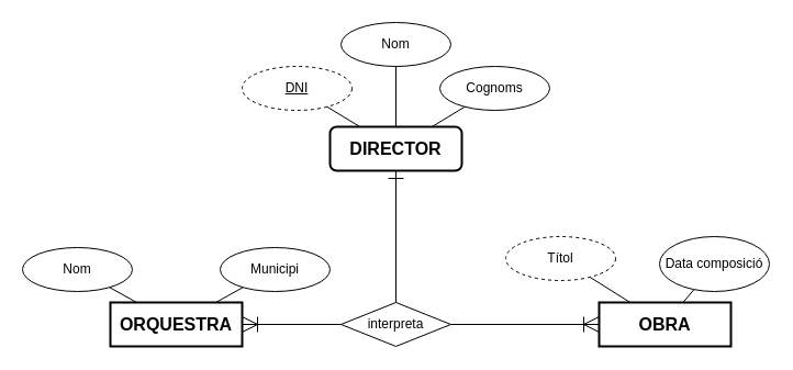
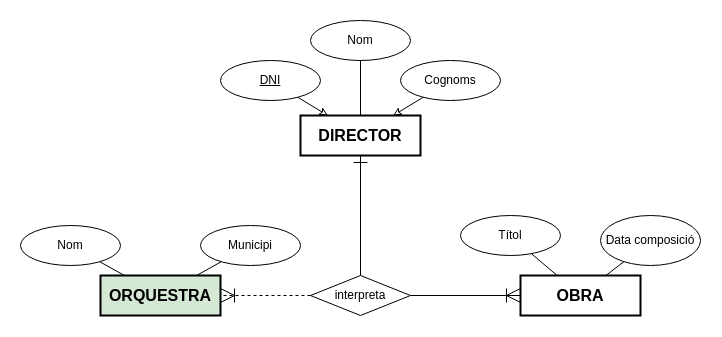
  <mxCell id="0" />
  <mxCell id="1" parent="0" />
- <mxCell id="2" value="ORQUESTRA" style="whiteSpace=wrap;html=1;align=center;strokeWidth=2;fontSize=16;fontStyle=1" parent="1" vertex="1"><mxGeometry x="100" y="275" width="120" height="40" as="geometry" /></mxCell>
+ <mxCell id="2" value="ORQUESTRA" style="whiteSpace=wrap;html=1;align=center;strokeWidth=2;fontSize=16;fontStyle=1;fillColor=#d5e8d4;" parent="1" vertex="1"><mxGeometry x="100" y="275" width="120" height="40" as="geometry" /></mxCell>
  <mxCell id="3" value="Nom" style="ellipse;whiteSpace=wrap;html=1;align=center;" parent="1" vertex="1"><mxGeometry x="20" y="225" width="100" height="40" as="geometry" /></mxCell>
  <mxCell id="4" value="Municipi" style="ellipse;whiteSpace=wrap;html=1;align=center;" parent="1" vertex="1"><mxGeometry x="200" y="225" width="100" height="40" as="geometry" /></mxCell>
  <mxCell id="5" style="rounded=0;orthogonalLoop=1;jettySize=auto;html=1;endArrow=none;endFill=0;" parent="1" source="3" target="2" edge="1"><mxGeometry relative="1" as="geometry"><mxPoint x="86" y="388" as="sourcePoint" /><mxPoint x="150" y="345" as="targetPoint" /></mxGeometry></mxCell>
  <mxCell id="6" style="rounded=0;orthogonalLoop=1;jettySize=auto;html=1;endArrow=none;endFill=0;" parent="1" source="4" target="2" edge="1"><mxGeometry relative="1" as="geometry"><mxPoint x="116" y="418" as="sourcePoint" /><mxPoint x="180" y="375" as="targetPoint" /></mxGeometry></mxCell>
- <mxCell id="7" value="OBRA" style="whiteSpace=wrap;html=1;align=center;strokeWidth=2;fontSize=16;fontStyle=1" parent="1" vertex="1"><mxGeometry x="545" y="275" width="120" height="40" as="geometry" /></mxCell>
- <mxCell id="8" value="Títol" style="ellipse;whiteSpace=wrap;html=1;align=center;dashed=1;" parent="1" vertex="1"><mxGeometry x="460" y="215" width="100" height="40" as="geometry" /></mxCell>
+ <mxCell id="7" value="OBRA" style="whiteSpace=wrap;html=1;align=center;strokeWidth=2;fontSize=16;fontStyle=1" parent="1" vertex="1"><mxGeometry x="520" y="275" width="120" height="40" as="geometry" /></mxCell>
+ <mxCell id="8" value="Títol" style="ellipse;whiteSpace=wrap;html=1;align=center;" parent="1" vertex="1"><mxGeometry x="460" y="215" width="100" height="40" as="geometry" /></mxCell>
  <mxCell id="9" style="rounded=0;orthogonalLoop=1;jettySize=auto;html=1;endArrow=none;endFill=0;" parent="1" source="8" target="7" edge="1"><mxGeometry relative="1" as="geometry"><mxPoint x="561" y="347" as="sourcePoint" /><mxPoint x="587" y="325" as="targetPoint" /></mxGeometry></mxCell>
  <mxCell id="10" value="interpreta" style="shape=rhombus;perimeter=rhombusPerimeter;whiteSpace=wrap;html=1;align=center;" parent="1" vertex="1"><mxGeometry x="310" y="275" width="100" height="40" as="geometry" /></mxCell>
- <mxCell id="11" style="rounded=0;orthogonalLoop=1;jettySize=auto;html=1;endArrow=ERoneToMany;endFill=0;edgeStyle=orthogonalEdgeStyle;endSize=12;" parent="1" source="10" target="2" edge="1"><mxGeometry relative="1" as="geometry"><mxPoint x="670" y="225" as="sourcePoint" /><mxPoint x="650" y="285" as="targetPoint" /></mxGeometry></mxCell>
+ <mxCell id="11" style="rounded=0;orthogonalLoop=1;jettySize=auto;html=1;endArrow=ERoneToMany;endFill=0;edgeStyle=orthogonalEdgeStyle;endSize=12;dashed=1;" parent="1" source="10" target="2" edge="1"><mxGeometry relative="1" as="geometry"><mxPoint x="670" y="225" as="sourcePoint" /><mxPoint x="650" y="285" as="targetPoint" /></mxGeometry></mxCell>
  <mxCell id="12" style="rounded=0;orthogonalLoop=1;jettySize=auto;html=1;endArrow=ERoneToMany;endFill=0;edgeStyle=orthogonalEdgeStyle;endSize=12;" parent="1" source="10" target="7" edge="1"><mxGeometry relative="1" as="geometry"><mxPoint x="680" y="235" as="sourcePoint" /><mxPoint x="660" y="295" as="targetPoint" /></mxGeometry></mxCell>
- <mxCell id="13" value="DIRECTOR" style="whiteSpace=wrap;html=1;align=center;strokeWidth=2;fontSize=16;fontStyle=1;rounded=1;" vertex="1" parent="1"><mxGeometry x="300" y="115" width="120" height="40" as="geometry" /></mxCell>
+ <mxCell id="13" value="DIRECTOR" style="whiteSpace=wrap;html=1;align=center;strokeWidth=2;fontSize=16;fontStyle=1" vertex="1" parent="1"><mxGeometry x="300" y="115" width="120" height="40" as="geometry" /></mxCell>
  <mxCell id="14" style="rounded=0;orthogonalLoop=1;jettySize=auto;html=1;endArrow=ERone;endFill=0;edgeStyle=orthogonalEdgeStyle;endSize=12;" edge="1" parent="1" source="10" target="13"><mxGeometry relative="1" as="geometry"><mxPoint x="330" y="305" as="sourcePoint" /><mxPoint x="230" y="305" as="targetPoint" /></mxGeometry></mxCell>
  <mxCell id="15" value="Data composició" style="ellipse;whiteSpace=wrap;html=1;align=center;" vertex="1" parent="1"><mxGeometry x="600" y="215" width="100" height="50" as="geometry" /></mxCell>
  <mxCell id="16" style="rounded=0;orthogonalLoop=1;jettySize=auto;html=1;endArrow=none;endFill=0;" edge="1" parent="1" source="15" target="7"><mxGeometry relative="1" as="geometry"><mxPoint x="170" y="225" as="sourcePoint" /><mxPoint x="170" y="285" as="targetPoint" /></mxGeometry></mxCell>
- <mxCell id="17" value="DNI" style="ellipse;whiteSpace=wrap;html=1;align=center;fontStyle=4;dashed=1;" vertex="1" parent="1"><mxGeometry x="220" y="60" width="100" height="40" as="geometry" /></mxCell>
+ <mxCell id="17" value="DNI" style="ellipse;whiteSpace=wrap;html=1;align=center;fontStyle=4" vertex="1" parent="1"><mxGeometry x="220" y="60" width="100" height="40" as="geometry" /></mxCell>
  <mxCell id="18" value="Nom" style="ellipse;whiteSpace=wrap;html=1;align=center;" vertex="1" parent="1"><mxGeometry x="310" y="20" width="100" height="40" as="geometry" /></mxCell>
  <mxCell id="19" value="Cognoms" style="ellipse;whiteSpace=wrap;html=1;align=center;" vertex="1" parent="1"><mxGeometry x="400" y="60" width="100" height="40" as="geometry" /></mxCell>
  <mxCell id="20" style="rounded=0;orthogonalLoop=1;jettySize=auto;html=1;endArrow=none;endFill=0;" edge="1" parent="1" source="18" target="13"><mxGeometry relative="1" as="geometry"><mxPoint x="160" y="225" as="sourcePoint" /><mxPoint x="160" y="285" as="targetPoint" /></mxGeometry></mxCell>
- <mxCell id="21" style="rounded=0;orthogonalLoop=1;jettySize=auto;html=1;endArrow=none;endFill=0;" edge="1" parent="1" source="17" target="13"><mxGeometry relative="1" as="geometry"><mxPoint x="170" y="235" as="sourcePoint" /><mxPoint x="170" y="295" as="targetPoint" /></mxGeometry></mxCell>
- <mxCell id="22" style="rounded=0;orthogonalLoop=1;jettySize=auto;html=1;endArrow=none;endFill=0;" edge="1" parent="1" source="19" target="13"><mxGeometry relative="1" as="geometry"><mxPoint x="180" y="245" as="sourcePoint" /><mxPoint x="180" y="305" as="targetPoint" /></mxGeometry></mxCell>
+ <mxCell id="21" style="rounded=0;orthogonalLoop=1;jettySize=auto;html=1;endArrow=classic;endFill=0;" edge="1" parent="1" source="17" target="13"><mxGeometry relative="1" as="geometry"><mxPoint x="170" y="235" as="sourcePoint" /><mxPoint x="170" y="295" as="targetPoint" /></mxGeometry></mxCell>
+ <mxCell id="22" style="rounded=0;orthogonalLoop=1;jettySize=auto;html=1;endArrow=classic;endFill=0;" edge="1" parent="1" source="19" target="13"><mxGeometry relative="1" as="geometry"><mxPoint x="180" y="245" as="sourcePoint" /><mxPoint x="180" y="305" as="targetPoint" /></mxGeometry></mxCell>
